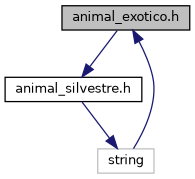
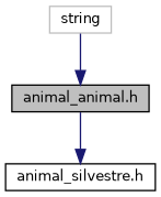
  digraph {
    node [color=black fillcolor=white fontname=Helvetica fontsize=10 shape=record style=filled]
    edge [color=midnightblue fontname=Helvetica fontsize=10 labelfontname=Helvetica labelfontsize=10 style=solid]
-   n1 [fillcolor=grey75 fontcolor=black height=0.2 label="animal_exotico.h" width=0.4]
+   n1 [fillcolor=grey75 fontcolor=black height=0.2 label="animal_animal.h" width=0.4]
    n2 [height=0.2 label="animal_silvestre.h" width=0.4]
    n3 [color=grey75 height=0.2 label=string width=0.4]
    n1 -> n2
-   n2 -> n3
    n3 -> n1
  }
